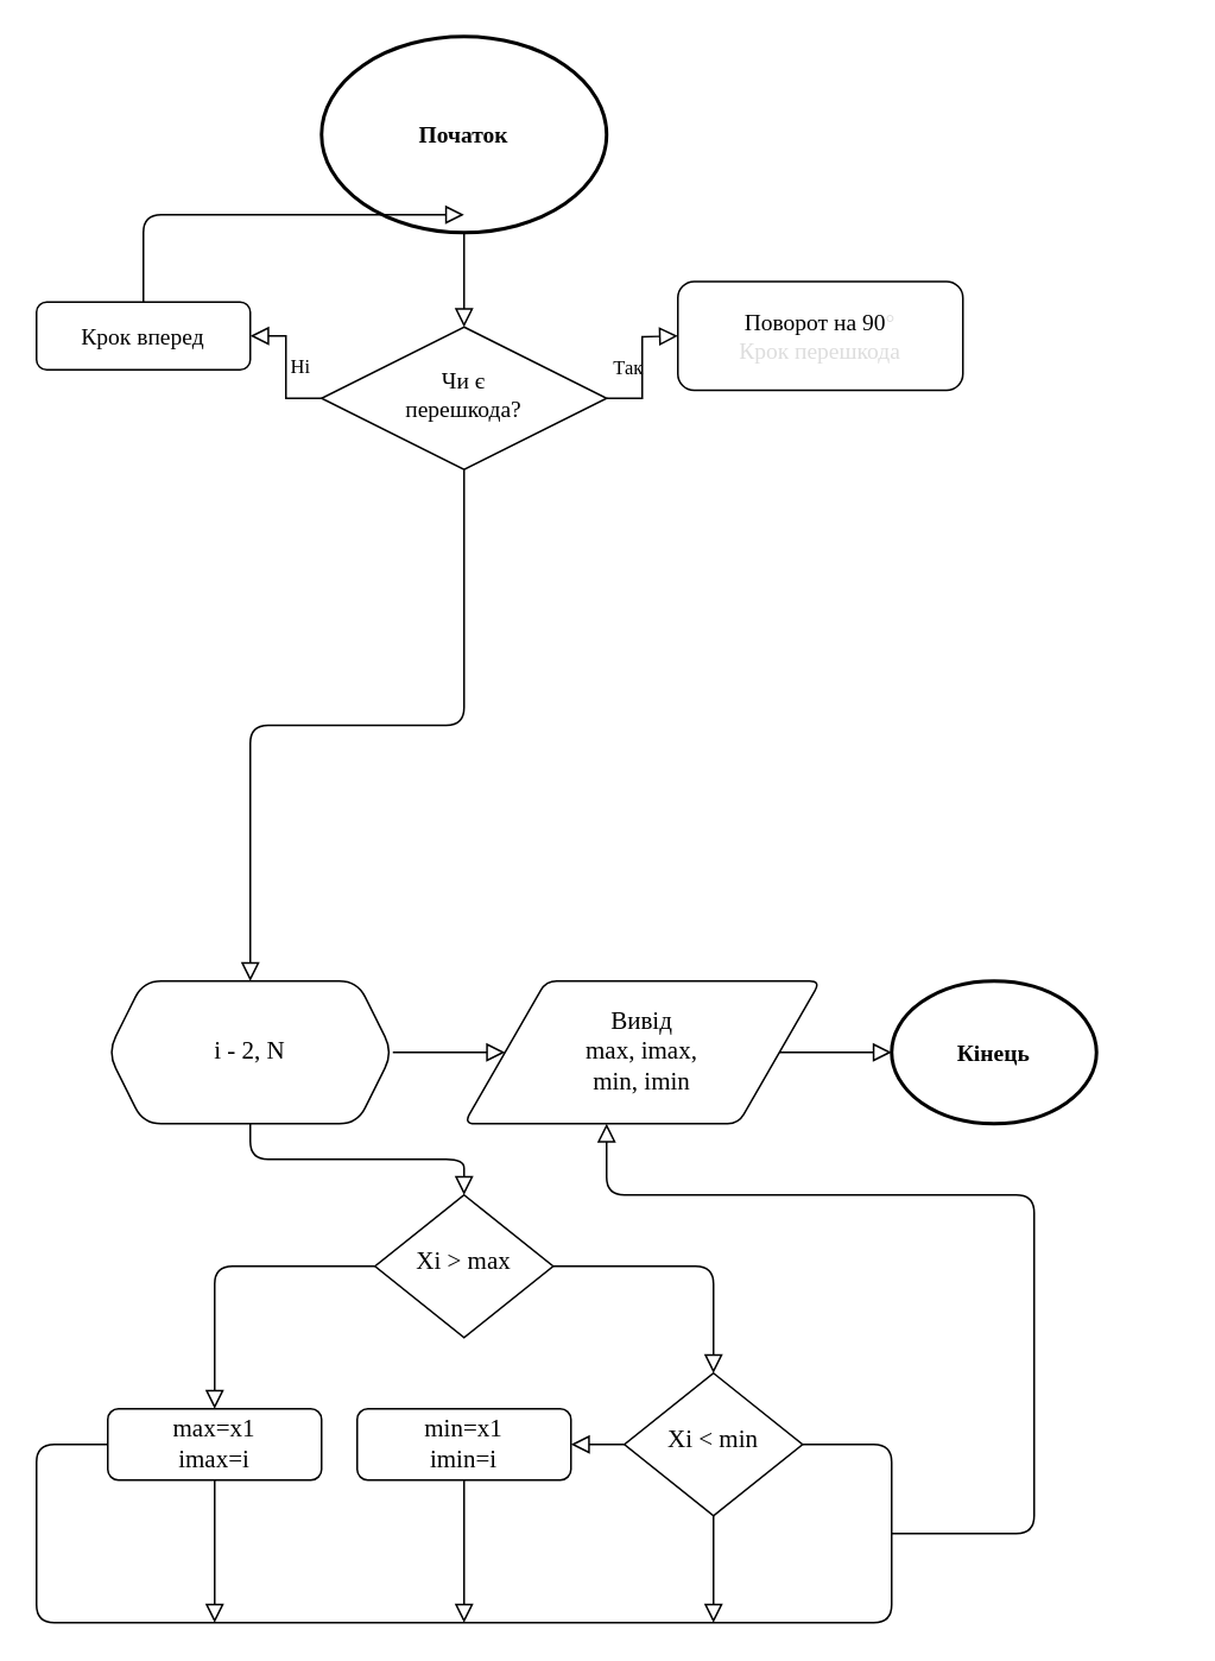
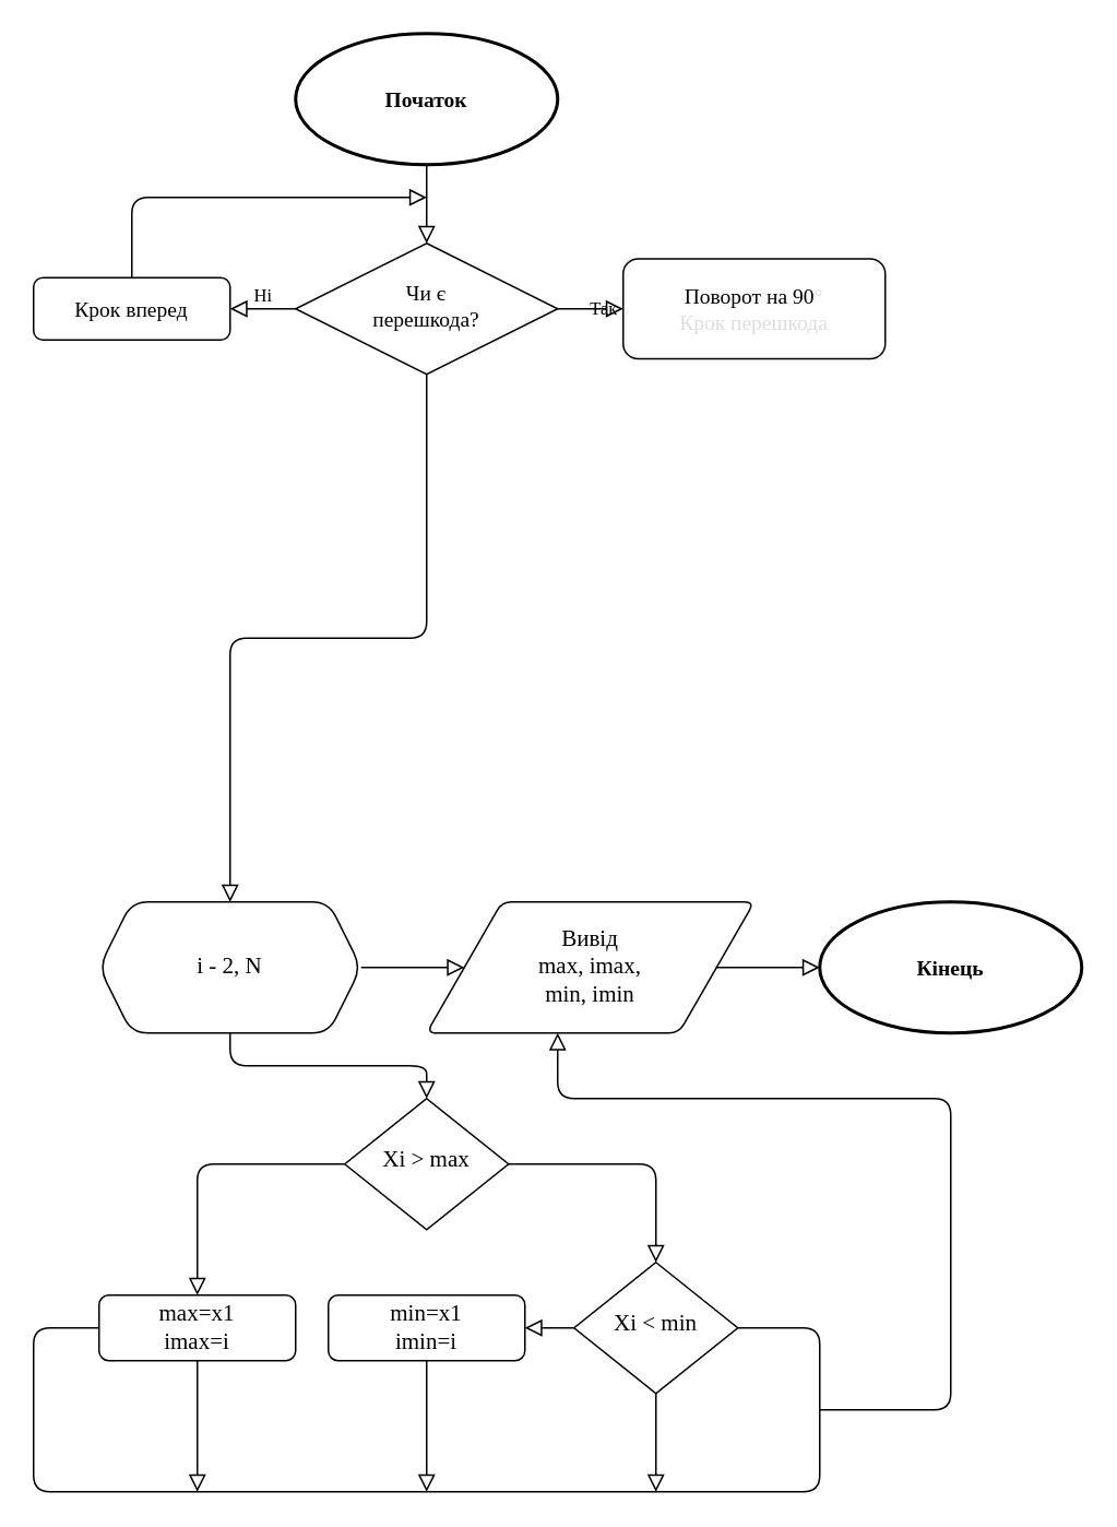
  <mxCell id="0" />
  <mxCell id="1" parent="0" />
  <mxCell id="2" value="" style="rounded=1;html=1;jettySize=auto;orthogonalLoop=1;fontSize=11;endArrow=block;endFill=0;endSize=8;strokeWidth=1;shadow=0;labelBackgroundColor=none;edgeStyle=orthogonalEdgeStyle;entryX=0.5;entryY=0;entryDx=0;entryDy=0;exitX=0.5;exitY=1;exitDx=0;exitDy=0;" parent="1" source="24" target="13" edge="1"><mxGeometry relative="1" as="geometry" /></mxCell>
  <mxCell id="3" value="&lt;font face=&quot;montserrat&quot; style=&quot;font-size: 13px&quot;&gt;Крок вперед&lt;/font&gt;" style="rounded=1;whiteSpace=wrap;html=1;fontSize=12;glass=0;strokeWidth=1;shadow=0;" parent="1" vertex="1"><mxGeometry x="20" y="169" width="120" height="38" as="geometry" /></mxCell>
  <mxCell id="4" value="" style="rounded=1;html=1;jettySize=auto;orthogonalLoop=1;fontSize=11;endArrow=block;endFill=0;endSize=8;strokeWidth=1;shadow=0;labelBackgroundColor=none;edgeStyle=orthogonalEdgeStyle;exitX=0.5;exitY=1;exitDx=0;exitDy=0;" parent="1" source="13" target="8" edge="1"><mxGeometry y="20" relative="1" as="geometry"><mxPoint as="offset" /></mxGeometry></mxCell>
  <mxCell id="5" value="" style="edgeStyle=orthogonalEdgeStyle;rounded=0;html=1;jettySize=auto;orthogonalLoop=1;fontSize=11;endArrow=block;endFill=0;endSize=8;strokeWidth=1;shadow=0;labelBackgroundColor=none;exitX=1;exitY=0.5;exitDx=0;exitDy=0;entryX=0;entryY=0.5;entryDx=0;entryDy=0;" parent="1" source="13" target="12" edge="1"><mxGeometry y="10" relative="1" as="geometry"><mxPoint as="offset" /></mxGeometry></mxCell>
  <mxCell id="6" value="" style="rounded=1;html=1;jettySize=auto;orthogonalLoop=1;fontSize=11;endArrow=block;endFill=0;endSize=8;strokeWidth=1;shadow=0;labelBackgroundColor=none;edgeStyle=orthogonalEdgeStyle;" parent="1" source="8" target="9" edge="1"><mxGeometry x="-0.294" y="20" relative="1" as="geometry"><mxPoint as="offset" /></mxGeometry></mxCell>
  <mxCell id="7" value="" style="edgeStyle=orthogonalEdgeStyle;rounded=1;html=1;jettySize=auto;orthogonalLoop=1;fontSize=11;endArrow=block;endFill=0;endSize=8;strokeWidth=1;shadow=0;labelBackgroundColor=none;entryX=0.5;entryY=0;entryDx=0;entryDy=0;" parent="1" source="8" target="20" edge="1"><mxGeometry y="10" relative="1" as="geometry"><mxPoint as="offset" /></mxGeometry></mxCell>
  <mxCell id="8" value="&lt;font face=&quot;montserrat&quot; data-font-src=&quot;https://fonts.googleapis.com/css?family=montserrat&quot; style=&quot;font-size: 14px&quot;&gt;Xi &amp;gt; max&lt;/font&gt;" style="rhombus;whiteSpace=wrap;html=1;shadow=0;fontFamily=Helvetica;fontSize=12;align=center;strokeWidth=1;spacing=6;spacingTop=-4;" parent="1" vertex="1"><mxGeometry x="210" y="670" width="100" height="80" as="geometry" /></mxCell>
  <mxCell id="9" value="&lt;font face=&quot;montserrat&quot; data-font-src=&quot;https://fonts.googleapis.com/css?family=montserrat&quot; style=&quot;font-size: 14px&quot;&gt;max=x1&lt;br&gt;imax=i&lt;br&gt;&lt;/font&gt;" style="rounded=1;whiteSpace=wrap;html=1;fontSize=12;glass=0;strokeWidth=1;shadow=0;" parent="1" vertex="1"><mxGeometry x="60" y="790" width="120" height="40" as="geometry" /></mxCell>
- <mxCell id="10" value="&lt;h4&gt;&lt;font face=&quot;montserrat&quot; data-font-src=&quot;https://fonts.googleapis.com/css?family=montserrat&quot; style=&quot;font-size: 13px&quot;&gt;Початок&lt;/font&gt;&lt;/h4&gt;" style="strokeWidth=2;html=1;shape=mxgraph.flowchart.start_1;whiteSpace=wrap;" parent="1" vertex="1"><mxGeometry x="180" y="20" width="160" height="110" as="geometry" /></mxCell>
+ <mxCell id="10" value="&lt;h4&gt;&lt;font face=&quot;montserrat&quot; data-font-src=&quot;https://fonts.googleapis.com/css?family=montserrat&quot; style=&quot;font-size: 13px&quot;&gt;Початок&lt;/font&gt;&lt;/h4&gt;" style="strokeWidth=2;html=1;shape=mxgraph.flowchart.start_1;whiteSpace=wrap;" parent="1" vertex="1"><mxGeometry x="180" y="20" width="160" height="80" as="geometry" /></mxCell>
  <mxCell id="11" value="" style="rounded=0;html=1;jettySize=auto;orthogonalLoop=1;fontSize=11;endArrow=block;endFill=0;endSize=8;strokeWidth=1;shadow=0;labelBackgroundColor=none;edgeStyle=orthogonalEdgeStyle;exitX=0.5;exitY=1;exitDx=0;exitDy=0;exitPerimeter=0;entryX=0.5;entryY=0;entryDx=0;entryDy=0;" parent="1" source="10" target="24" edge="1"><mxGeometry relative="1" as="geometry"><mxPoint x="330" y="140" as="sourcePoint" /><mxPoint x="260" y="150" as="targetPoint" /></mxGeometry></mxCell>
  <mxCell id="12" value="&lt;font style=&quot;font-size: 14px&quot; face=&quot;montserrat&quot; data-font-src=&quot;https://fonts.googleapis.com/css?family=montserrat&quot;&gt;Вивід&lt;br&gt;max, imax,&lt;br&gt;min, imin&lt;/font&gt;" style="shape=parallelogram;html=1;strokeWidth=1;perimeter=parallelogramPerimeter;whiteSpace=wrap;rounded=1;arcSize=12;size=0.23;" parent="1" vertex="1"><mxGeometry x="260" y="550" width="200" height="80" as="geometry" /></mxCell>
  <mxCell id="13" value="&lt;font face=&quot;montserrat&quot; data-font-src=&quot;https://fonts.googleapis.com/css?family=montserrat&quot; style=&quot;font-size: 14px&quot;&gt;i - 2, N&lt;/font&gt;" style="shape=hexagon;perimeter=hexagonPerimeter2;whiteSpace=wrap;html=1;fixedSize=1;strokeWidth=1;rounded=1;shadow=0;sketch=0;" parent="1" vertex="1"><mxGeometry x="60" y="550" width="160" height="80" as="geometry" /></mxCell>
  <mxCell id="14" value="&lt;font face=&quot;montserrat&quot; data-font-src=&quot;https://fonts.googleapis.com/css?family=montserrat&quot; style=&quot;font-size: 14px&quot;&gt;min=x1&lt;br&gt;imin=i&lt;br&gt;&lt;/font&gt;" style="rounded=1;whiteSpace=wrap;html=1;fontSize=12;glass=0;strokeWidth=1;shadow=0;" parent="1" vertex="1"><mxGeometry x="200" y="790" width="120" height="40" as="geometry" /></mxCell>
  <mxCell id="15" value="" style="edgeStyle=orthogonalEdgeStyle;rounded=0;html=1;jettySize=auto;orthogonalLoop=1;fontSize=11;endArrow=block;endFill=0;endSize=8;strokeWidth=1;shadow=0;labelBackgroundColor=none;exitX=0;exitY=0.5;exitDx=0;exitDy=0;entryX=1;entryY=0.5;entryDx=0;entryDy=0;" parent="1" source="20" target="14" edge="1"><mxGeometry y="10" relative="1" as="geometry"><mxPoint as="offset" /><mxPoint x="360.06" y="600" as="sourcePoint" /><mxPoint x="440.76" y="600" as="targetPoint" /></mxGeometry></mxCell>
  <mxCell id="16" value="" style="edgeStyle=orthogonalEdgeStyle;html=1;jettySize=auto;orthogonalLoop=1;fontSize=11;endArrow=none;endFill=0;endSize=8;strokeWidth=1;shadow=0;labelBackgroundColor=none;exitX=0;exitY=0.5;exitDx=0;exitDy=0;entryX=1;entryY=0.5;entryDx=0;entryDy=0;rounded=1;startArrow=none;startFill=0;" parent="1" source="9" target="20" edge="1"><mxGeometry y="10" relative="1" as="geometry"><mxPoint as="offset" /><mxPoint x="380.06" y="820" as="sourcePoint" /><mxPoint x="480.06" y="900" as="targetPoint" /><Array as="points"><mxPoint x="20" y="810" /><mxPoint x="20" y="910" /><mxPoint x="500" y="910" /><mxPoint x="500" y="810" /></Array></mxGeometry></mxCell>
  <mxCell id="17" value="" style="edgeStyle=orthogonalEdgeStyle;rounded=1;html=1;jettySize=auto;orthogonalLoop=1;fontSize=11;endArrow=block;endFill=0;endSize=8;strokeWidth=1;shadow=0;labelBackgroundColor=none;exitX=0.5;exitY=1;exitDx=0;exitDy=0;" parent="1" source="14" edge="1"><mxGeometry y="10" relative="1" as="geometry"><mxPoint as="offset" /><mxPoint x="270.06" y="870" as="sourcePoint" /><mxPoint x="260" y="910" as="targetPoint" /><Array as="points"><mxPoint x="260" y="910" /></Array></mxGeometry></mxCell>
  <mxCell id="18" value="" style="edgeStyle=orthogonalEdgeStyle;rounded=1;html=1;jettySize=auto;orthogonalLoop=1;fontSize=11;endArrow=block;endFill=0;endSize=8;strokeWidth=1;shadow=0;labelBackgroundColor=none;exitX=0.5;exitY=1;exitDx=0;exitDy=0;" parent="1" source="9" edge="1"><mxGeometry y="10" relative="1" as="geometry"><mxPoint as="offset" /><mxPoint x="109.56" y="870" as="sourcePoint" /><mxPoint x="120" y="910" as="targetPoint" /><Array as="points"><mxPoint x="120" y="910" /></Array></mxGeometry></mxCell>
  <mxCell id="19" value="" style="edgeStyle=orthogonalEdgeStyle;rounded=0;html=1;jettySize=auto;orthogonalLoop=1;fontSize=11;endArrow=block;endFill=0;endSize=8;strokeWidth=1;shadow=0;labelBackgroundColor=none;exitX=0.5;exitY=1;exitDx=0;exitDy=0;" parent="1" source="20" edge="1"><mxGeometry y="10" relative="1" as="geometry"><mxPoint as="offset" /><mxPoint x="400.06" y="840" as="sourcePoint" /><mxPoint x="400" y="910" as="targetPoint" /><Array as="points"><mxPoint x="400" y="910" /></Array></mxGeometry></mxCell>
  <mxCell id="20" value="&lt;span style=&quot;font-family: &amp;#34;montserrat&amp;#34; ; font-size: 14px&quot;&gt;Xi &amp;lt; min&lt;/span&gt;" style="rhombus;whiteSpace=wrap;html=1;shadow=0;fontFamily=Helvetica;fontSize=12;align=center;strokeWidth=1;spacing=6;spacingTop=-4;" parent="1" vertex="1"><mxGeometry x="350" y="770" width="100" height="80" as="geometry" /></mxCell>
- <mxCell id="21" value="&lt;h4&gt;&lt;font face=&quot;montserrat&quot;&gt;&lt;span style=&quot;font-size: 13px&quot;&gt;Кінець&lt;/span&gt;&lt;/font&gt;&lt;/h4&gt;" style="strokeWidth=2;html=1;shape=mxgraph.flowchart.start_1;whiteSpace=wrap;" parent="1" vertex="1"><mxGeometry x="500" y="550" width="115" height="80" as="geometry" /></mxCell>
+ <mxCell id="21" value="&lt;h4&gt;&lt;font face=&quot;montserrat&quot;&gt;&lt;span style=&quot;font-size: 13px&quot;&gt;Кінець&lt;/span&gt;&lt;/font&gt;&lt;/h4&gt;" style="strokeWidth=2;html=1;shape=mxgraph.flowchart.start_1;whiteSpace=wrap;" parent="1" vertex="1"><mxGeometry x="500" y="550" width="160" height="80" as="geometry" /></mxCell>
  <mxCell id="22" value="" style="edgeStyle=orthogonalEdgeStyle;rounded=0;html=1;jettySize=auto;orthogonalLoop=1;fontSize=11;endArrow=block;endFill=0;endSize=8;strokeWidth=1;shadow=0;labelBackgroundColor=none;exitX=1;exitY=0.5;exitDx=0;exitDy=0;" parent="1" source="12" target="21" edge="1"><mxGeometry y="10" relative="1" as="geometry"><mxPoint as="offset" /><mxPoint x="250" y="600" as="sourcePoint" /><mxPoint x="310.7" y="600" as="targetPoint" /></mxGeometry></mxCell>
  <mxCell id="23" value="" style="edgeStyle=orthogonalEdgeStyle;rounded=1;html=1;jettySize=auto;orthogonalLoop=1;fontSize=11;endArrow=block;endFill=0;endSize=8;strokeWidth=1;shadow=0;labelBackgroundColor=none;" parent="1" edge="1"><mxGeometry y="10" relative="1" as="geometry"><mxPoint as="offset" /><mxPoint x="500" y="860" as="sourcePoint" /><mxPoint x="340" y="630" as="targetPoint" /><Array as="points"><mxPoint x="500" y="860" /><mxPoint x="580" y="860" /><mxPoint x="580" y="670" /><mxPoint x="340" y="670" /></Array></mxGeometry></mxCell>
- <mxCell id="24" value="&lt;font face=&quot;montserrat&quot; data-font-src=&quot;https://fonts.googleapis.com/css?family=montserrat&quot; style=&quot;font-size: 13px&quot;&gt;Чи є &lt;br&gt;перешкода?&lt;/font&gt;" style="rhombus;whiteSpace=wrap;html=1;shadow=0;fontFamily=Helvetica;fontSize=12;align=center;strokeWidth=1;spacing=6;spacingTop=-4;" parent="1" vertex="1"><mxGeometry x="180" y="183" width="160" height="80" as="geometry" /></mxCell>
+ <mxCell id="24" value="&lt;font face=&quot;montserrat&quot; data-font-src=&quot;https://fonts.googleapis.com/css?family=montserrat&quot; style=&quot;font-size: 13px&quot;&gt;Чи є &lt;br&gt;перешкода?&lt;/font&gt;" style="rhombus;whiteSpace=wrap;html=1;shadow=0;fontFamily=Helvetica;fontSize=12;align=center;strokeWidth=1;spacing=6;spacingTop=-4;" parent="1" vertex="1"><mxGeometry x="180" y="148" width="160" height="80" as="geometry" /></mxCell>
  <mxCell id="25" value="Ні" style="rounded=0;html=1;jettySize=auto;orthogonalLoop=1;fontSize=11;endArrow=block;endFill=0;endSize=8;strokeWidth=1;shadow=0;labelBackgroundColor=none;edgeStyle=orthogonalEdgeStyle;exitX=0;exitY=0.5;exitDx=0;exitDy=0;entryX=1;entryY=0.5;entryDx=0;entryDy=0;fontFamily=montserrat;fontSource=https%3A%2F%2Ffonts.googleapis.com%2Fcss%3Ffamily%3Dmontserrat;" parent="1" source="24" target="3" edge="1"><mxGeometry y="-8" relative="1" as="geometry"><mxPoint x="270" y="120" as="sourcePoint" /><mxPoint x="270" y="158" as="targetPoint" /><mxPoint as="offset" /></mxGeometry></mxCell>
  <mxCell id="26" value="" style="rounded=1;html=1;jettySize=auto;orthogonalLoop=1;fontSize=11;endArrow=block;endFill=0;endSize=8;strokeWidth=1;shadow=0;labelBackgroundColor=none;edgeStyle=orthogonalEdgeStyle;exitX=0.5;exitY=0;exitDx=0;exitDy=0;" edge="1" parent="1" source="3"><mxGeometry relative="1" as="geometry"><mxPoint x="270" y="238" as="sourcePoint" /><mxPoint x="260" y="120" as="targetPoint" /><Array as="points"><mxPoint x="80" y="120" /><mxPoint x="260" y="120" /></Array></mxGeometry></mxCell>
  <mxCell id="27" value="Так" style="rounded=0;html=1;jettySize=auto;orthogonalLoop=1;fontSize=11;endArrow=block;endFill=0;endSize=8;strokeWidth=1;shadow=0;labelBackgroundColor=none;edgeStyle=orthogonalEdgeStyle;exitX=1;exitY=0.5;exitDx=0;exitDy=0;fontFamily=montserrat;fontSource=https%3A%2F%2Ffonts.googleapis.com%2Fcss%3Ffamily%3Dmontserrat;" edge="1" parent="1" source="24"><mxGeometry y="8" relative="1" as="geometry"><mxPoint x="190" y="198" as="sourcePoint" /><mxPoint x="380" y="188" as="targetPoint" /><mxPoint as="offset" /></mxGeometry></mxCell>
  <mxCell id="28" value="&lt;font face=&quot;montserrat&quot; style=&quot;font-size: 13px&quot; data-font-src=&quot;https://fonts.googleapis.com/css?family=montserrat&quot;&gt;Поворот на 90&lt;/font&gt;&lt;span style=&quot;color: rgb(221 , 221 , 221) ; text-align: left ; font-size: 13px&quot;&gt;&lt;font style=&quot;font-size: 13px&quot; face=&quot;montserrat&quot; data-font-src=&quot;https://fonts.googleapis.com/css?family=montserrat&quot;&gt;°&lt;br&gt;Крок перешкода&lt;/font&gt;&lt;br&gt;&lt;/span&gt;" style="rounded=1;whiteSpace=wrap;html=1;fontSize=12;glass=0;strokeWidth=1;shadow=0;" vertex="1" parent="1"><mxGeometry x="380" y="157.5" width="160" height="61" as="geometry" /></mxCell>
